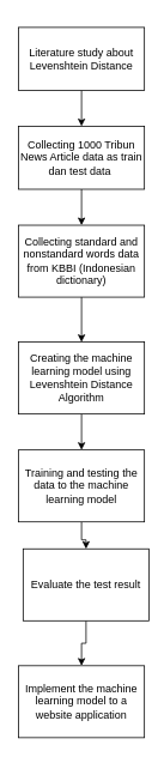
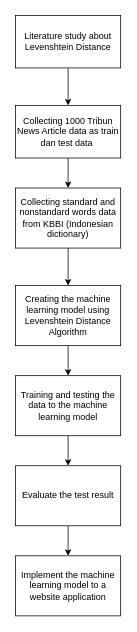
  <mxCell id="0" />
  <mxCell id="1" parent="0" />
  <mxCell id="2" value="" style="edgeStyle=orthogonalEdgeStyle;rounded=0;orthogonalLoop=1;jettySize=auto;html=1;" edge="1" parent="1" source="3" target="5"><mxGeometry relative="1" as="geometry" /></mxCell>
- <mxCell id="3" value="Literature study about Levenshtein Distance" style="rounded=0;whiteSpace=wrap;html=1;" vertex="1" parent="1"><mxGeometry x="20" y="30" width="140" height="70" as="geometry" /></mxCell>
+ <mxCell id="3" value="Literature study about Levenshtein Distance" style="rounded=0;whiteSpace=wrap;html=1;" vertex="1" parent="1"><mxGeometry x="20" y="20" width="140" height="70" as="geometry" /></mxCell>
  <mxCell id="4" value="" style="edgeStyle=orthogonalEdgeStyle;rounded=0;orthogonalLoop=1;jettySize=auto;html=1;" edge="1" parent="1" source="5" target="7"><mxGeometry relative="1" as="geometry" /></mxCell>
  <mxCell id="5" value="Collecting 1000 Tribun News Article data as train dan test data&amp;nbsp;" style="rounded=0;whiteSpace=wrap;html=1;" vertex="1" parent="1"><mxGeometry x="20" y="140" width="140" height="70" as="geometry" /></mxCell>
  <mxCell id="6" value="" style="edgeStyle=orthogonalEdgeStyle;rounded=0;orthogonalLoop=1;jettySize=auto;html=1;" edge="1" parent="1" source="7" target="9"><mxGeometry relative="1" as="geometry" /></mxCell>
  <mxCell id="7" value="Collecting standard and nonstandard words data from KBBI (Indonesian dictionary)" style="rounded=0;whiteSpace=wrap;html=1;" vertex="1" parent="1"><mxGeometry x="20" y="250" width="140" height="80" as="geometry" /></mxCell>
  <mxCell id="8" value="" style="edgeStyle=orthogonalEdgeStyle;rounded=0;orthogonalLoop=1;jettySize=auto;html=1;" edge="1" parent="1" source="9" target="11"><mxGeometry relative="1" as="geometry" /></mxCell>
  <mxCell id="9" value="Creating the machine learning model using Levenshtein Distance Algorithm" style="rounded=0;whiteSpace=wrap;html=1;" vertex="1" parent="1"><mxGeometry x="20" y="380" width="140" height="80" as="geometry" /></mxCell>
  <mxCell id="10" value="" style="edgeStyle=orthogonalEdgeStyle;rounded=0;orthogonalLoop=1;jettySize=auto;html=1;" edge="1" parent="1" source="11" target="13"><mxGeometry relative="1" as="geometry" /></mxCell>
  <mxCell id="11" value="Training and testing the data to the machine learning model" style="rounded=0;whiteSpace=wrap;html=1;" vertex="1" parent="1"><mxGeometry x="20" y="500" width="140" height="80" as="geometry" /></mxCell>
  <mxCell id="12" value="" style="edgeStyle=orthogonalEdgeStyle;rounded=0;orthogonalLoop=1;jettySize=auto;html=1;" edge="1" parent="1" source="13" target="14"><mxGeometry relative="1" as="geometry" /></mxCell>
- <mxCell id="13" value="Evaluate the test result" style="rounded=0;whiteSpace=wrap;html=1;" vertex="1" parent="1"><mxGeometry x="25" y="610" width="140" height="80" as="geometry" /></mxCell>
+ <mxCell id="13" value="Evaluate the test result" style="rounded=0;whiteSpace=wrap;html=1;" vertex="1" parent="1"><mxGeometry x="20" y="620" width="140" height="80" as="geometry" /></mxCell>
  <mxCell id="14" value="Implement the machine learning model to a website application" style="rounded=0;whiteSpace=wrap;html=1;" vertex="1" parent="1"><mxGeometry x="20" y="740" width="140" height="80" as="geometry" /></mxCell>
